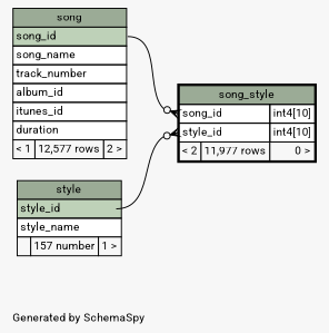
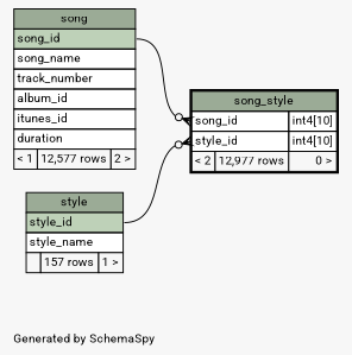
  digraph {
    bgcolor="#f7f7f7"
    fontname=Roboto
    fontsize=11
    label="\nGenerated by SchemaSpy"
    labeljust=l
    nodesep=0.18
    rankdir=RL
    ranksep=0.46
    node [fontname=Roboto fontsize=11 shape=plaintext]
    edge [arrowhead=none arrowsize=0.8 arrowtail=crowodot dir=back fontname=Roboto]
-   n1 [label=<     <TABLE BORDER="2" CELLBORDER="1" CELLSPACING="0" BGCOLOR="#ffffff">       <TR><TD COLSPAN="3" BGCOLOR="#9bab96" ALIGN="CENTER">song_style</TD></TR>       <TR><TD PORT="song_id" COLSPAN="2" ALIGN="LEFT">song_id</TD><TD PORT="song_id.type" ALIGN="LEFT">int4[10]</TD></TR>       <TR><TD PORT="style_id" COLSPAN="2" ALIGN="LEFT">style_id</TD><TD PORT="style_id.type" ALIGN="LEFT">int4[10]</TD></TR>       <TR><TD ALIGN="LEFT" BGCOLOR="#f7f7f7">&lt; 2</TD><TD ALIGN="RIGHT" BGCOLOR="#f7f7f7">11,977 rows</TD><TD ALIGN="RIGHT" BGCOLOR="#f7f7f7">0 &gt;</TD></TR>     </TABLE>>]
+   n1 [label=<     <TABLE BORDER="2" CELLBORDER="1" CELLSPACING="0" BGCOLOR="#ffffff">       <TR><TD COLSPAN="3" BGCOLOR="#9bab96" ALIGN="CENTER">song_style</TD></TR>       <TR><TD PORT="song_id" COLSPAN="2" ALIGN="LEFT">song_id</TD><TD PORT="song_id.type" ALIGN="LEFT">int4[10]</TD></TR>       <TR><TD PORT="style_id" COLSPAN="2" ALIGN="LEFT">style_id</TD><TD PORT="style_id.type" ALIGN="LEFT">int4[10]</TD></TR>       <TR><TD ALIGN="LEFT" BGCOLOR="#f7f7f7">&lt; 2</TD><TD ALIGN="RIGHT" BGCOLOR="#f7f7f7">12,977 rows</TD><TD ALIGN="RIGHT" BGCOLOR="#f7f7f7">0 &gt;</TD></TR>     </TABLE>>]
    n2 [label=<     <TABLE BORDER="0" CELLBORDER="1" CELLSPACING="0" BGCOLOR="#ffffff">       <TR><TD COLSPAN="3" BGCOLOR="#9bab96" ALIGN="CENTER">song</TD></TR>       <TR><TD PORT="song_id" COLSPAN="3" BGCOLOR="#bed1b8" ALIGN="LEFT">song_id</TD></TR>       <TR><TD PORT="song_name" COLSPAN="3" ALIGN="LEFT">song_name</TD></TR>       <TR><TD PORT="track_number" COLSPAN="3" ALIGN="LEFT">track_number</TD></TR>       <TR><TD PORT="album_id" COLSPAN="3" ALIGN="LEFT">album_id</TD></TR>       <TR><TD PORT="itunes_id" COLSPAN="3" ALIGN="LEFT">itunes_id</TD></TR>       <TR><TD PORT="duration" COLSPAN="3" ALIGN="LEFT">duration</TD></TR>       <TR><TD ALIGN="LEFT" BGCOLOR="#f7f7f7">&lt; 1</TD><TD ALIGN="RIGHT" BGCOLOR="#f7f7f7">12,577 rows</TD><TD ALIGN="RIGHT" BGCOLOR="#f7f7f7">2 &gt;</TD></TR>     </TABLE>>]
-   n3 [label=<     <TABLE BORDER="0" CELLBORDER="1" CELLSPACING="0" BGCOLOR="#ffffff">       <TR><TD COLSPAN="3" BGCOLOR="#9bab96" ALIGN="CENTER">style</TD></TR>       <TR><TD PORT="style_id" COLSPAN="3" BGCOLOR="#bed1b8" ALIGN="LEFT">style_id</TD></TR>       <TR><TD PORT="style_name" COLSPAN="3" ALIGN="LEFT">style_name</TD></TR>       <TR><TD ALIGN="LEFT" BGCOLOR="#f7f7f7">  </TD><TD ALIGN="RIGHT" BGCOLOR="#f7f7f7">157 number</TD><TD ALIGN="RIGHT" BGCOLOR="#f7f7f7">1 &gt;</TD></TR>     </TABLE>>]
+   n3 [label=<     <TABLE BORDER="0" CELLBORDER="1" CELLSPACING="0" BGCOLOR="#ffffff">       <TR><TD COLSPAN="3" BGCOLOR="#9bab96" ALIGN="CENTER">style</TD></TR>       <TR><TD PORT="style_id" COLSPAN="3" BGCOLOR="#bed1b8" ALIGN="LEFT">style_id</TD></TR>       <TR><TD PORT="style_name" COLSPAN="3" ALIGN="LEFT">style_name</TD></TR>       <TR><TD ALIGN="LEFT" BGCOLOR="#f7f7f7">  </TD><TD ALIGN="RIGHT" BGCOLOR="#f7f7f7">157 rows</TD><TD ALIGN="RIGHT" BGCOLOR="#f7f7f7">1 &gt;</TD></TR>     </TABLE>>]
    n1 -> n2 [headport="song_id:e" tailport="song_id:w"]
    n1 -> n3 [headport="style_id:e" tailport="style_id:w"]
  }
